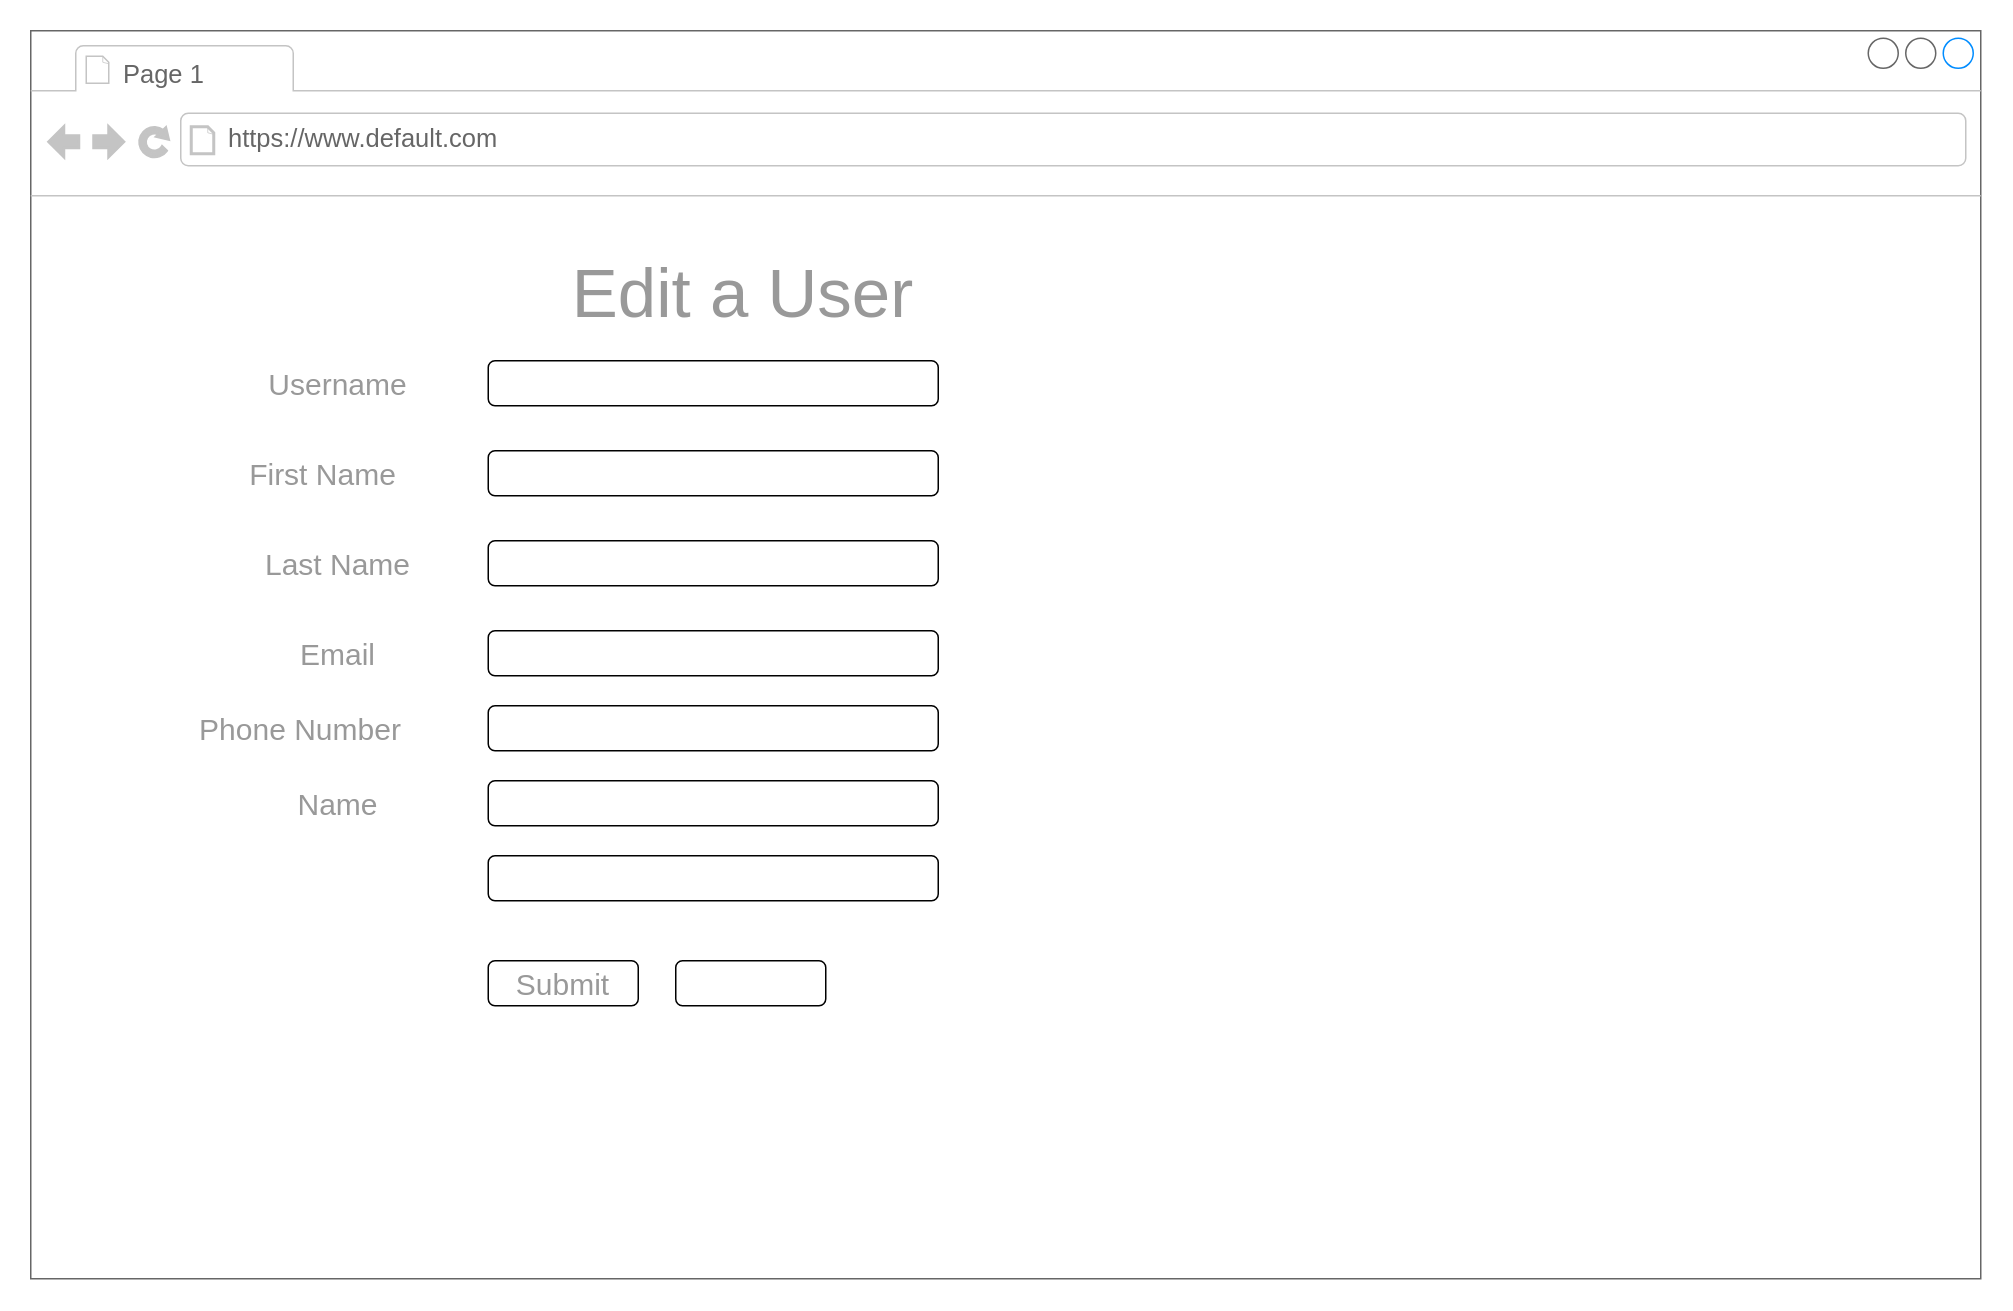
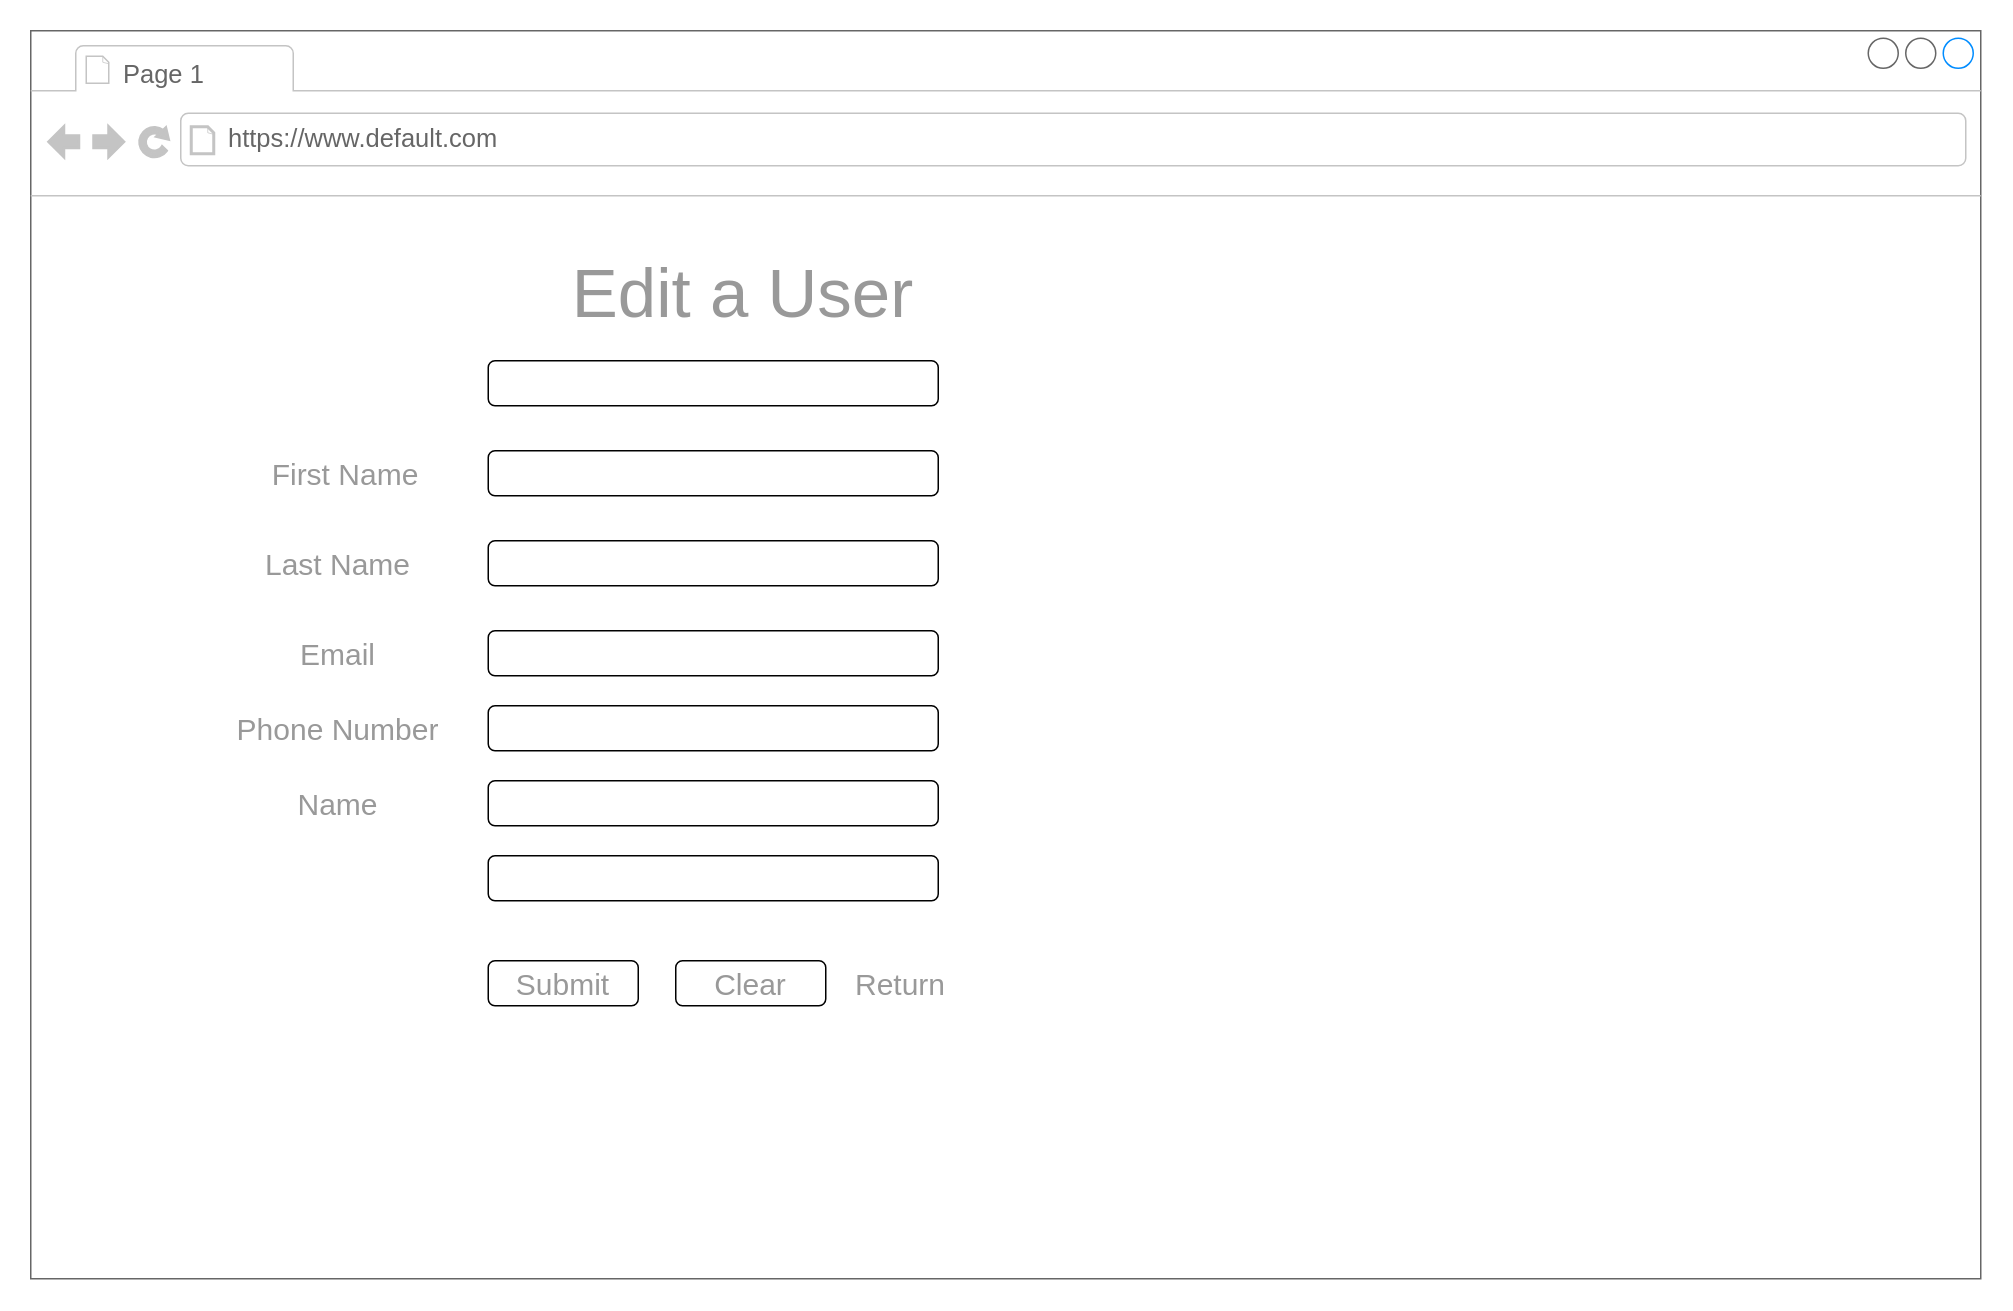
  <mxCell id="0" />
  <mxCell id="1" parent="0" />
  <mxCell id="2" value="" style="strokeWidth=1;shadow=0;dashed=0;align=center;html=1;shape=mxgraph.mockup.containers.browserWindow;rSize=0;strokeColor=#666666;mainText=,;recursiveResize=0;rounded=0;labelBackgroundColor=none;fontFamily=Verdana;fontSize=12" parent="1" vertex="1"><mxGeometry x="20" y="20" width="1300" height="832" as="geometry" /></mxCell>
  <mxCell id="3" value="Page 1" style="strokeWidth=1;shadow=0;dashed=0;align=center;html=1;shape=mxgraph.mockup.containers.anchor;fontSize=17;fontColor=#666666;align=left;" parent="2" vertex="1"><mxGeometry x="60" y="12" width="170" height="35" as="geometry" /></mxCell>
  <mxCell id="4" value="https://www.default.com" style="strokeWidth=1;shadow=0;dashed=0;align=center;html=1;shape=mxgraph.mockup.containers.anchor;rSize=0;fontSize=17;fontColor=#666666;align=left;" parent="2" vertex="1"><mxGeometry x="130" y="60" width="250" height="26" as="geometry" /></mxCell>
  <mxCell id="5" value="Edit a User" style="text;html=1;strokeColor=none;fillColor=none;align=center;verticalAlign=middle;whiteSpace=wrap;rounded=0;fontSize=46;fontColor=#999999;" parent="2" vertex="1"><mxGeometry x="180" y="150" width="590" height="50" as="geometry" /></mxCell>
  <mxCell id="6" value="" style="rounded=1;whiteSpace=wrap;html=1;fontSize=20;fontColor=#999999;" parent="2" vertex="1"><mxGeometry x="305" y="220" width="300" height="30" as="geometry" /></mxCell>
  <mxCell id="7" value="" style="rounded=1;whiteSpace=wrap;html=1;fontSize=20;fontColor=#999999;" parent="2" vertex="1"><mxGeometry x="305" y="450" width="300" height="30" as="geometry" /></mxCell>
  <mxCell id="8" value="" style="rounded=1;whiteSpace=wrap;html=1;fontSize=20;fontColor=#999999;" parent="2" vertex="1"><mxGeometry x="305" y="500" width="300" height="30" as="geometry" /></mxCell>
  <mxCell id="9" value="" style="rounded=1;whiteSpace=wrap;html=1;fontSize=20;fontColor=#999999;" parent="2" vertex="1"><mxGeometry x="305" y="550" width="300" height="30" as="geometry" /></mxCell>
  <mxCell id="10" value="" style="rounded=1;whiteSpace=wrap;html=1;fontSize=20;fontColor=#999999;" parent="2" vertex="1"><mxGeometry x="305" y="400" width="300" height="30" as="geometry" /></mxCell>
  <mxCell id="11" value="" style="rounded=1;whiteSpace=wrap;html=1;fontSize=20;fontColor=#999999;" parent="2" vertex="1"><mxGeometry x="305" y="280" width="300" height="30" as="geometry" /></mxCell>
  <mxCell id="12" value="" style="rounded=1;whiteSpace=wrap;html=1;fontSize=20;fontColor=#999999;" parent="2" vertex="1"><mxGeometry x="305" y="340" width="300" height="30" as="geometry" /></mxCell>
  <mxCell id="13" value="Last Name" style="text;html=1;strokeColor=none;fillColor=none;align=center;verticalAlign=middle;whiteSpace=wrap;rounded=0;fontSize=20;fontColor=#999999;" parent="2" vertex="1"><mxGeometry x="130" y="340" width="150" height="30" as="geometry" /></mxCell>
- <mxCell id="14" value="Username" style="text;html=1;strokeColor=none;fillColor=none;align=center;verticalAlign=middle;whiteSpace=wrap;rounded=0;fontSize=20;fontColor=#999999;" parent="2" vertex="1"><mxGeometry x="130" y="220" width="150" height="30" as="geometry" /></mxCell>
  <mxCell id="15" value="Email" style="text;html=1;strokeColor=none;fillColor=none;align=center;verticalAlign=middle;whiteSpace=wrap;rounded=0;fontSize=20;fontColor=#999999;" parent="2" vertex="1"><mxGeometry x="130" y="400" width="150" height="30" as="geometry" /></mxCell>
- <mxCell id="16" value="Phone Number" style="text;html=1;strokeColor=none;fillColor=none;align=center;verticalAlign=middle;whiteSpace=wrap;rounded=0;fontSize=20;fontColor=#999999;" parent="2" vertex="1"><mxGeometry x="105" y="450" width="150" height="30" as="geometry" /></mxCell>
- <mxCell id="17" value="First Name" style="text;html=1;strokeColor=none;fillColor=none;align=center;verticalAlign=middle;whiteSpace=wrap;rounded=0;fontSize=20;fontColor=#999999;" parent="2" vertex="1"><mxGeometry x="120" y="280" width="150" height="30" as="geometry" /></mxCell>
+ <mxCell id="16" value="Phone Number" style="text;html=1;strokeColor=none;fillColor=none;align=center;verticalAlign=middle;whiteSpace=wrap;rounded=0;fontSize=20;fontColor=#999999;" parent="2" vertex="1"><mxGeometry x="130" y="450" width="150" height="30" as="geometry" /></mxCell>
+ <mxCell id="17" value="First Name" style="text;html=1;strokeColor=none;fillColor=none;align=center;verticalAlign=middle;whiteSpace=wrap;rounded=0;fontSize=20;fontColor=#999999;" parent="2" vertex="1"><mxGeometry x="135" y="280" width="150" height="30" as="geometry" /></mxCell>
  <mxCell id="18" value="Name" style="text;html=1;strokeColor=none;fillColor=none;align=center;verticalAlign=middle;whiteSpace=wrap;rounded=0;fontSize=20;fontColor=#999999;" parent="2" vertex="1"><mxGeometry x="130" y="500" width="150" height="30" as="geometry" /></mxCell>
  <mxCell id="19" value="" style="rounded=1;whiteSpace=wrap;html=1;fontSize=20;fontColor=#999999;" parent="2" vertex="1"><mxGeometry x="305" y="620" width="100" height="30" as="geometry" /></mxCell>
  <mxCell id="20" value="" style="rounded=1;whiteSpace=wrap;html=1;fontSize=20;fontColor=#999999;" parent="2" vertex="1"><mxGeometry x="430" y="620" width="100" height="30" as="geometry" /></mxCell>
  <mxCell id="21" value="Submit" style="text;html=1;strokeColor=none;fillColor=none;align=center;verticalAlign=middle;whiteSpace=wrap;rounded=0;fontSize=20;fontColor=#999999;" parent="2" vertex="1"><mxGeometry x="325" y="620" width="60" height="30" as="geometry" /></mxCell>
+ <mxCell id="22" value="Clear" style="text;html=1;strokeColor=none;fillColor=none;align=center;verticalAlign=middle;whiteSpace=wrap;rounded=0;fontSize=20;fontColor=#999999;" parent="2" vertex="1"><mxGeometry x="450" y="620" width="60" height="30" as="geometry" /></mxCell>
+ <mxCell id="23" value="Return" style="text;html=1;strokeColor=none;fillColor=none;align=center;verticalAlign=middle;whiteSpace=wrap;rounded=0;fontSize=20;fontColor=#999999;" parent="2" vertex="1"><mxGeometry x="550" y="620" width="60" height="30" as="geometry" /></mxCell>
